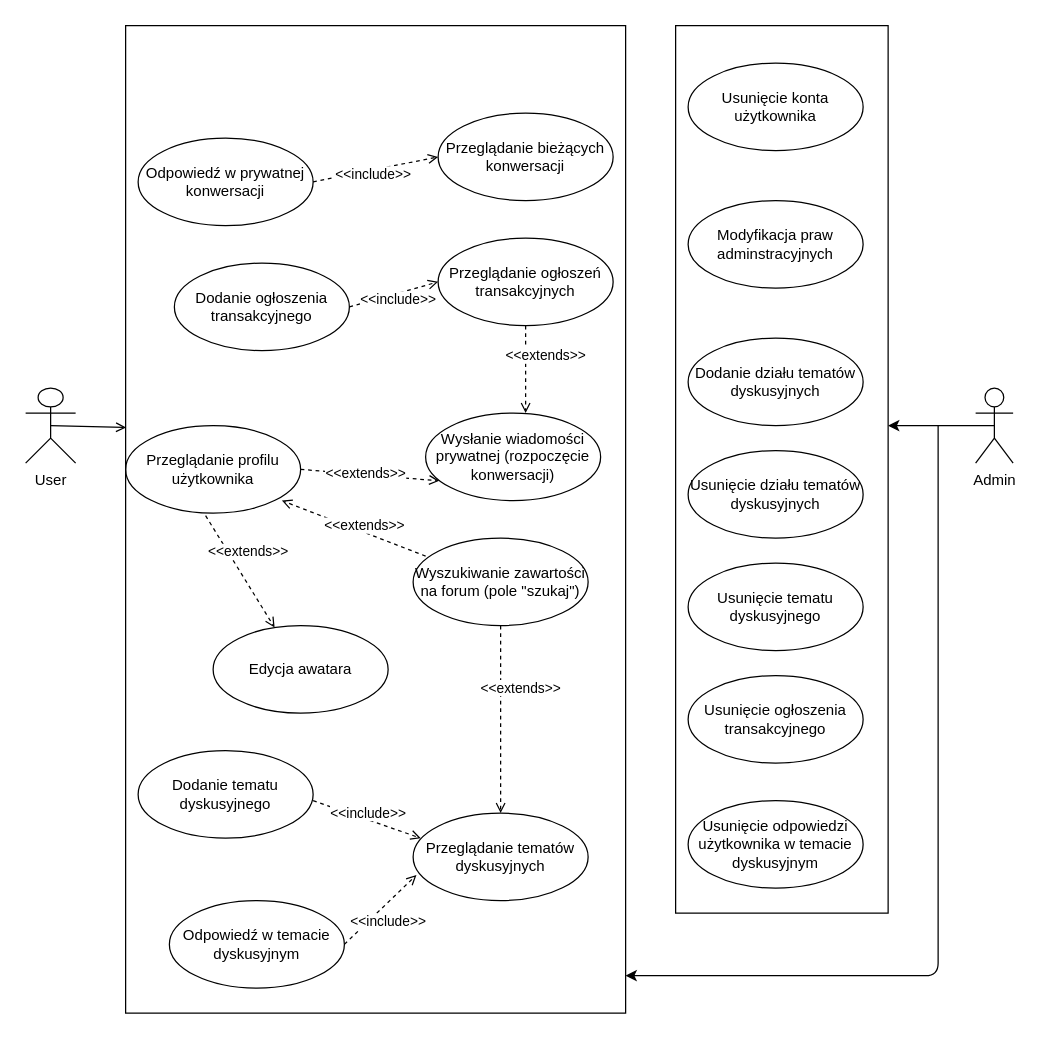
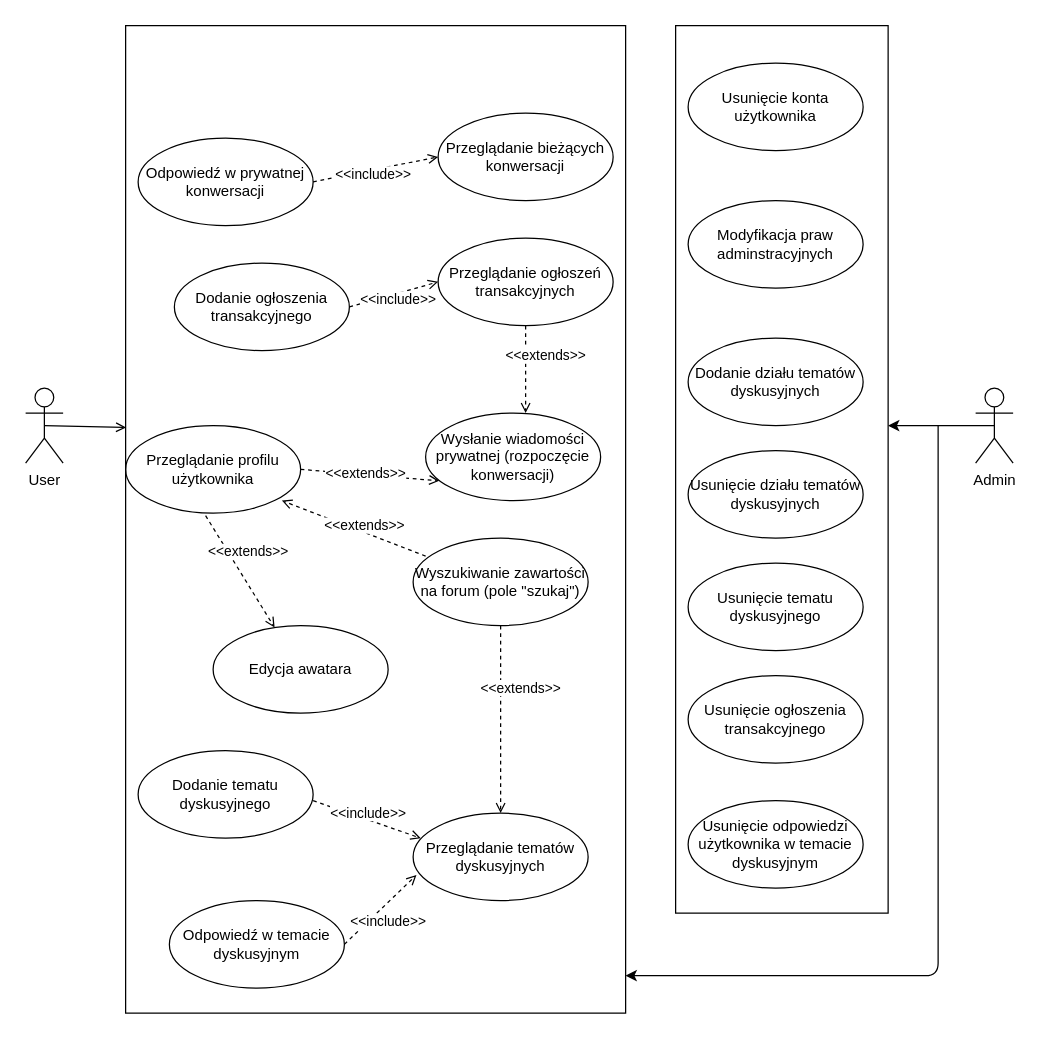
  <mxCell id="0" />
  <mxCell id="1" parent="0" />
  <mxCell id="2" style="edgeStyle=none;rounded=0;orthogonalLoop=1;jettySize=auto;html=1;exitX=0.5;exitY=0.5;exitDx=0;exitDy=0;exitPerimeter=0;endArrow=open;endFill=0;strokeColor=#000000;entryX=0.001;entryY=0.407;entryDx=0;entryDy=0;entryPerimeter=0;" parent="1" source="3" edge="1" target="41"><mxGeometry relative="1" as="geometry"><mxPoint x="90" y="339" as="targetPoint" /></mxGeometry></mxCell>
- <mxCell id="3" value="User" style="shape=umlActor;verticalLabelPosition=bottom;verticalAlign=top;html=1;outlineConnect=0;" parent="1" vertex="1"><mxGeometry x="20" y="310" width="40" height="60" as="geometry" /></mxCell>
+ <mxCell id="3" value="User" style="shape=umlActor;verticalLabelPosition=bottom;verticalAlign=top;html=1;outlineConnect=0;" parent="1" vertex="1"><mxGeometry x="20" y="310" width="30" height="60" as="geometry" /></mxCell>
  <mxCell id="4" value="&lt;div&gt;Admin&lt;/div&gt;" style="shape=umlActor;verticalLabelPosition=bottom;verticalAlign=top;html=1;outlineConnect=0;" parent="1" vertex="1"><mxGeometry x="780" y="310" width="30" height="60" as="geometry" /></mxCell>
  <mxCell id="5" style="orthogonalLoop=1;jettySize=auto;html=1;exitX=1;exitY=0.5;exitDx=0;exitDy=0;rounded=0;dashed=1;endArrow=open;endFill=0;entryX=0.044;entryY=0.287;entryDx=0;entryDy=0;entryPerimeter=0;" parent="1" target="13" edge="1"><mxGeometry relative="1" as="geometry"><mxPoint x="250" y="640" as="sourcePoint" /><mxPoint x="325.506" y="676.446" as="targetPoint" /></mxGeometry></mxCell>
  <mxCell id="6" value="&amp;lt;&amp;lt;include&amp;gt;&amp;gt;" style="edgeLabel;html=1;align=center;verticalAlign=middle;resizable=0;points=[];" parent="5" vertex="1" connectable="0"><mxGeometry x="-0.345" relative="1" as="geometry"><mxPoint x="15.27" as="offset" /></mxGeometry></mxCell>
  <mxCell id="7" style="orthogonalLoop=1;jettySize=auto;html=1;exitX=1;exitY=0.5;exitDx=0;exitDy=0;rounded=0;dashed=1;endArrow=open;endFill=0;entryX=0.019;entryY=0.707;entryDx=0;entryDy=0;entryPerimeter=0;" parent="1" source="11" target="13" edge="1"><mxGeometry relative="1" as="geometry"><mxPoint x="254.72" y="740" as="sourcePoint" /><mxPoint x="330" y="696.48" as="targetPoint" /></mxGeometry></mxCell>
  <mxCell id="8" value="&amp;lt;&amp;lt;include&amp;gt;&amp;gt;" style="edgeLabel;html=1;align=center;verticalAlign=middle;resizable=0;points=[];" parent="7" vertex="1" connectable="0"><mxGeometry x="-0.345" relative="1" as="geometry"><mxPoint x="15.27" as="offset" /></mxGeometry></mxCell>
  <mxCell id="9" value="&lt;div&gt;Przeglądanie ogłoszeń&lt;/div&gt;&lt;div&gt;transakcyjnych&lt;/div&gt;" style="ellipse;whiteSpace=wrap;html=1;" parent="1" vertex="1"><mxGeometry x="350" y="190" width="140" height="70" as="geometry" /></mxCell>
  <mxCell id="10" value="&lt;div&gt;Dodanie ogłoszenia&lt;/div&gt;&lt;div&gt;transakcyjnego&lt;br&gt;&lt;/div&gt;" style="ellipse;whiteSpace=wrap;html=1;" parent="1" vertex="1"><mxGeometry x="139" y="210" width="140" height="70" as="geometry" /></mxCell>
  <mxCell id="11" value="&lt;div&gt;Odpowiedź w temacie dyskusyjnym&lt;/div&gt;" style="ellipse;whiteSpace=wrap;html=1;" parent="1" vertex="1"><mxGeometry x="135" y="720" width="140" height="70" as="geometry" /></mxCell>
  <mxCell id="12" value="Dodanie tematu dyskusyjnego" style="ellipse;whiteSpace=wrap;html=1;" parent="1" vertex="1"><mxGeometry x="110" y="600" width="140" height="70" as="geometry" /></mxCell>
  <mxCell id="13" value="Przeglądanie tematów dyskusyjnych" style="ellipse;whiteSpace=wrap;html=1;" parent="1" vertex="1"><mxGeometry x="330" y="650" width="140" height="70" as="geometry" /></mxCell>
  <mxCell id="14" style="orthogonalLoop=1;jettySize=auto;html=1;exitX=1;exitY=0.5;exitDx=0;exitDy=0;rounded=0;dashed=1;endArrow=open;endFill=0;entryX=0;entryY=0.5;entryDx=0;entryDy=0;" parent="1" source="10" target="9" edge="1"><mxGeometry relative="1" as="geometry"><mxPoint x="247.34" y="165.51" as="sourcePoint" /><mxPoint x="330" y="130" as="targetPoint" /></mxGeometry></mxCell>
  <mxCell id="15" value="&amp;lt;&amp;lt;include&amp;gt;&amp;gt;" style="edgeLabel;html=1;align=center;verticalAlign=middle;resizable=0;points=[];" parent="14" vertex="1" connectable="0"><mxGeometry x="-0.345" relative="1" as="geometry"><mxPoint x="15.27" as="offset" /></mxGeometry></mxCell>
  <mxCell id="16" value="Wysłanie wiadomości prywatnej (rozpoczęcie konwersacji)" style="ellipse;whiteSpace=wrap;html=1;" parent="1" vertex="1"><mxGeometry x="340" y="330" width="140" height="70" as="geometry" /></mxCell>
  <mxCell id="17" style="orthogonalLoop=1;jettySize=auto;html=1;exitX=0.5;exitY=1;exitDx=0;exitDy=0;rounded=0;dashed=1;endArrow=open;endFill=0;" parent="1" source="9" edge="1"><mxGeometry relative="1" as="geometry"><mxPoint x="250" y="360" as="sourcePoint" /><mxPoint x="420" y="330" as="targetPoint" /></mxGeometry></mxCell>
  <mxCell id="18" value="&amp;lt;&amp;lt;extends&amp;gt;&amp;gt;" style="edgeLabel;html=1;align=center;verticalAlign=middle;resizable=0;points=[];" parent="17" vertex="1" connectable="0"><mxGeometry x="-0.345" relative="1" as="geometry"><mxPoint x="15.27" as="offset" /></mxGeometry></mxCell>
  <mxCell id="19" value="Przeglądanie profilu użytkownika" style="ellipse;whiteSpace=wrap;html=1;" parent="1" vertex="1"><mxGeometry x="100" y="340" width="140" height="70" as="geometry" /></mxCell>
  <mxCell id="20" style="orthogonalLoop=1;jettySize=auto;html=1;rounded=0;dashed=1;endArrow=open;endFill=0;entryX=0.078;entryY=0.774;entryDx=0;entryDy=0;entryPerimeter=0;exitX=1;exitY=0.5;exitDx=0;exitDy=0;" parent="1" source="19" target="16" edge="1"><mxGeometry relative="1" as="geometry"><mxPoint x="280" y="430" as="sourcePoint" /><mxPoint x="330" y="410" as="targetPoint" /></mxGeometry></mxCell>
  <mxCell id="21" value="&amp;lt;&amp;lt;extends&amp;gt;&amp;gt;" style="edgeLabel;html=1;align=center;verticalAlign=middle;resizable=0;points=[];" parent="20" vertex="1" connectable="0"><mxGeometry x="-0.345" relative="1" as="geometry"><mxPoint x="15.27" as="offset" /></mxGeometry></mxCell>
  <mxCell id="22" value="Edycja awatara" style="ellipse;whiteSpace=wrap;html=1;" parent="1" vertex="1"><mxGeometry x="170" y="500" width="140" height="70" as="geometry" /></mxCell>
  <mxCell id="23" value="Odpowiedź w prywatnej konwersacji" style="ellipse;whiteSpace=wrap;html=1;" parent="1" vertex="1"><mxGeometry x="110" y="110" width="140" height="70" as="geometry" /></mxCell>
  <mxCell id="24" value="Przeglądanie bieżących konwersacji" style="ellipse;whiteSpace=wrap;html=1;" parent="1" vertex="1"><mxGeometry x="350" y="90" width="140" height="70" as="geometry" /></mxCell>
  <mxCell id="25" style="orthogonalLoop=1;jettySize=auto;html=1;exitX=1;exitY=0.5;exitDx=0;exitDy=0;rounded=0;dashed=1;endArrow=open;endFill=0;entryX=0;entryY=0.5;entryDx=0;entryDy=0;" parent="1" source="23" target="24" edge="1"><mxGeometry relative="1" as="geometry"><mxPoint x="260" y="135.51" as="sourcePoint" /><mxPoint x="342.66" y="100" as="targetPoint" /></mxGeometry></mxCell>
  <mxCell id="26" value="&amp;lt;&amp;lt;include&amp;gt;&amp;gt;" style="edgeLabel;html=1;align=center;verticalAlign=middle;resizable=0;points=[];" parent="25" vertex="1" connectable="0"><mxGeometry x="-0.345" relative="1" as="geometry"><mxPoint x="15.27" as="offset" /></mxGeometry></mxCell>
  <mxCell id="27" value="&lt;div&gt;Wyszukiwanie zawartości na forum (pole &quot;szukaj&quot;)&lt;br&gt;&lt;/div&gt;" style="ellipse;whiteSpace=wrap;html=1;" parent="1" vertex="1"><mxGeometry x="330" y="430" width="140" height="70" as="geometry" /></mxCell>
  <mxCell id="28" style="orthogonalLoop=1;jettySize=auto;html=1;rounded=0;dashed=1;endArrow=open;endFill=0;exitX=0.078;exitY=0.152;exitDx=0;exitDy=0;exitPerimeter=0;" parent="1" edge="1"><mxGeometry relative="1" as="geometry"><mxPoint x="340" y="444.38" as="sourcePoint" /><mxPoint x="225" y="400" as="targetPoint" /></mxGeometry></mxCell>
  <mxCell id="29" value="&amp;lt;&amp;lt;extends&amp;gt;&amp;gt;" style="edgeLabel;html=1;align=center;verticalAlign=middle;resizable=0;points=[];" parent="28" vertex="1" connectable="0"><mxGeometry x="-0.345" relative="1" as="geometry"><mxPoint x="-12.68" y="-9.98" as="offset" /></mxGeometry></mxCell>
  <mxCell id="30" style="orthogonalLoop=1;jettySize=auto;html=1;rounded=0;dashed=1;endArrow=open;endFill=0;entryX=0.5;entryY=0;entryDx=0;entryDy=0;exitX=0.5;exitY=1;exitDx=0;exitDy=0;" parent="1" source="27" target="13" edge="1"><mxGeometry relative="1" as="geometry"><mxPoint x="350.92" y="450.64" as="sourcePoint" /><mxPoint x="212.06" y="420.07" as="targetPoint" /></mxGeometry></mxCell>
  <mxCell id="31" value="&amp;lt;&amp;lt;extends&amp;gt;&amp;gt;" style="edgeLabel;html=1;align=center;verticalAlign=middle;resizable=0;points=[];" parent="30" vertex="1" connectable="0"><mxGeometry x="-0.345" relative="1" as="geometry"><mxPoint x="15.27" as="offset" /></mxGeometry></mxCell>
  <mxCell id="32" value="Dodanie działu tematów dyskusyjnych" style="ellipse;whiteSpace=wrap;html=1;fillColor=none;" parent="1" vertex="1"><mxGeometry x="550" y="270" width="140" height="70" as="geometry" /></mxCell>
  <mxCell id="33" value="&lt;div&gt;Usunięcie tematu dyskusyjnego&lt;/div&gt;" style="ellipse;whiteSpace=wrap;html=1;fillColor=none;" parent="1" vertex="1"><mxGeometry x="550" y="450" width="140" height="70" as="geometry" /></mxCell>
  <mxCell id="34" value="Usunięcie ogłoszenia transakcyjnego" style="ellipse;whiteSpace=wrap;html=1;fillColor=none;" parent="1" vertex="1"><mxGeometry x="550" y="540" width="140" height="70" as="geometry" /></mxCell>
  <mxCell id="35" value="Usunięcie odpowiedzi użytkownika w temacie dyskusyjnym" style="ellipse;whiteSpace=wrap;html=1;fillColor=none;" parent="1" vertex="1"><mxGeometry x="550" y="640" width="140" height="70" as="geometry" /></mxCell>
  <mxCell id="36" value="Usunięcie konta użytkownika" style="ellipse;whiteSpace=wrap;html=1;fillColor=none;" parent="1" vertex="1"><mxGeometry x="550" y="50" width="140" height="70" as="geometry" /></mxCell>
  <mxCell id="37" value="Modyfikacja praw adminstracyjnych " style="ellipse;whiteSpace=wrap;html=1;fillColor=none;" parent="1" vertex="1"><mxGeometry x="550" y="160" width="140" height="70" as="geometry" /></mxCell>
  <mxCell id="38" style="orthogonalLoop=1;jettySize=auto;html=1;rounded=0;dashed=1;endArrow=open;endFill=0;exitX=0.457;exitY=1.029;exitDx=0;exitDy=0;exitPerimeter=0;" edge="1" parent="1" source="19" target="22"><mxGeometry relative="1" as="geometry"><mxPoint x="139.08" y="450" as="sourcePoint" /><mxPoint x="250" y="459.18" as="targetPoint" /></mxGeometry></mxCell>
  <mxCell id="39" value="&amp;lt;&amp;lt;extends&amp;gt;&amp;gt;" style="edgeLabel;html=1;align=center;verticalAlign=middle;resizable=0;points=[];" vertex="1" connectable="0" parent="38"><mxGeometry x="-0.345" relative="1" as="geometry"><mxPoint x="15.27" as="offset" /></mxGeometry></mxCell>
  <mxCell id="40" value="Usunięcie działu tematów dyskusyjnych" style="ellipse;whiteSpace=wrap;html=1;fillColor=none;" vertex="1" parent="1"><mxGeometry x="550" y="360" width="140" height="70" as="geometry" /></mxCell>
  <mxCell id="41" value="" style="rounded=0;whiteSpace=wrap;html=1;fillColor=none;" vertex="1" parent="1"><mxGeometry x="100" y="20" width="400" height="790" as="geometry" /></mxCell>
  <mxCell id="42" value="" style="rounded=0;whiteSpace=wrap;html=1;fillColor=none;" vertex="1" parent="1"><mxGeometry x="540" y="20" width="170" height="710" as="geometry" /></mxCell>
  <mxCell id="43" value="" style="endArrow=classic;html=1;exitX=0.5;exitY=0.5;exitDx=0;exitDy=0;exitPerimeter=0;" edge="1" parent="1" source="4"><mxGeometry width="50" height="50" relative="1" as="geometry"><mxPoint x="380" y="430" as="sourcePoint" /><mxPoint x="710" y="340" as="targetPoint" /><Array as="points" /></mxGeometry></mxCell>
  <mxCell id="44" value="" style="endArrow=classic;html=1;" edge="1" parent="1"><mxGeometry width="50" height="50" relative="1" as="geometry"><mxPoint x="750" y="340" as="sourcePoint" /><mxPoint x="500" y="780" as="targetPoint" /><Array as="points"><mxPoint x="750" y="780" /></Array></mxGeometry></mxCell>
